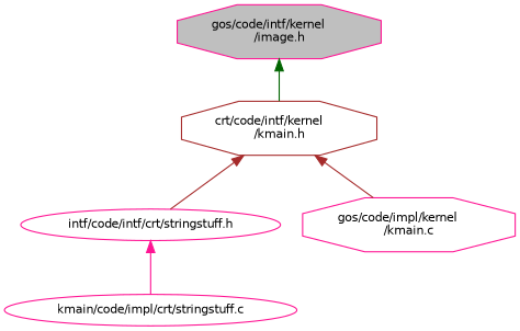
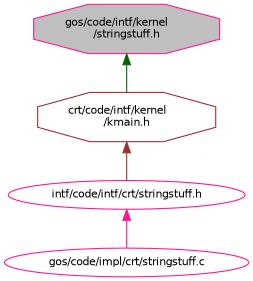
  digraph {
    fontname="DejaVu Sans"
    node [color=deeppink fillcolor=white fontname="DejaVu Sans" fontsize=10 shape=octagon style=filled]
    edge [color=brown dir=back fontname="DejaVu Sans" fontsize=10 labelfontname=Helvetica labelfontsize=10 style=solid]
-   n1 [fillcolor=grey75 fontcolor=black height=0.2 label="gos/code/intf/kernel\l/image.h" width=0.4]
+   n1 [fillcolor=grey75 fontcolor=black height=0.2 label="gos/code/intf/kernel\l/stringstuff.h" width=0.4]
    n2 [color=brown height=0.2 label="crt/code/intf/kernel\l/kmain.h" width=0.4]
    n3 [height=0.2 label="intf/code/intf/crt/stringstuff.h" shape=ellipse width=0.4]
-   n4 [height=0.2 label="gos/code/impl/kernel\l/kmain.c" width=0.4]
-   n5 [height=0.2 label="kmain/code/impl/crt/stringstuff.c" shape=ellipse width=0.4]
+   n5 [height=0.2 label="gos/code/impl/crt/stringstuff.c" shape=ellipse width=0.4]
    n1 -> n2 [color=darkgreen]
    n2 -> n3
-   n2 -> n4
    n3 -> n5 [color=deeppink]
  }
